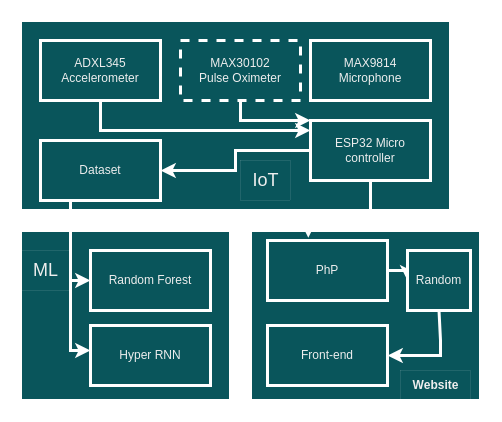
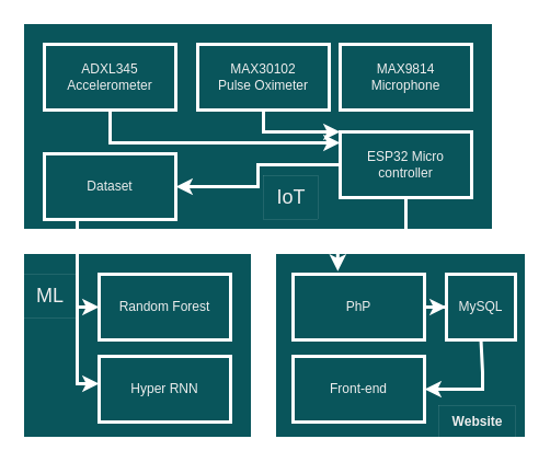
  <mxCell id="0" />
  <mxCell id="1" parent="0" />
  <mxCell id="2" value="" style="rounded=0;whiteSpace=wrap;html=1;labelBackgroundColor=none;fillColor=#09555B;strokeColor=#FFFFFF;fontColor=#EEEEEE;strokeWidth=3;" vertex="1" parent="1"><mxGeometry x="20" y="20" width="430" height="190" as="geometry" /></mxCell>
  <mxCell id="3" value="ADXL345&lt;div&gt;Accelerometer&lt;/div&gt;" style="rounded=0;whiteSpace=wrap;html=1;labelBackgroundColor=none;fillColor=#09555B;strokeColor=#FFFFFF;fontColor=#EEEEEE;strokeWidth=3;" vertex="1" parent="1"><mxGeometry x="40" y="40" width="120" height="60" as="geometry" /></mxCell>
- <mxCell id="4" value="MAX30102&lt;br&gt;Pulse Oximeter" style="rounded=0;whiteSpace=wrap;html=1;labelBackgroundColor=none;fillColor=#09555B;strokeColor=#FFFFFF;fontColor=#EEEEEE;strokeWidth=3;dashed=1;" vertex="1" parent="1"><mxGeometry x="180" y="40" width="120" height="60" as="geometry" /></mxCell>
+ <mxCell id="4" value="MAX30102&lt;br&gt;Pulse Oximeter" style="rounded=0;whiteSpace=wrap;html=1;labelBackgroundColor=none;fillColor=#09555B;strokeColor=#FFFFFF;fontColor=#EEEEEE;strokeWidth=3;" vertex="1" parent="1"><mxGeometry x="180" y="40" width="120" height="60" as="geometry" /></mxCell>
  <mxCell id="5" value="MAX9814&lt;br&gt;Microphone" style="rounded=0;whiteSpace=wrap;html=1;labelBackgroundColor=none;fillColor=#09555B;strokeColor=#FFFFFF;fontColor=#EEEEEE;strokeWidth=3;" vertex="1" parent="1"><mxGeometry x="310" y="40" width="120" height="60" as="geometry" /></mxCell>
  <mxCell id="6" style="edgeStyle=orthogonalEdgeStyle;rounded=0;orthogonalLoop=1;jettySize=auto;html=1;labelBackgroundColor=none;strokeColor=#FFFFFF;fontColor=default;strokeWidth=3;" edge="1" parent="1" source="7" target="13"><mxGeometry relative="1" as="geometry" /></mxCell>
  <mxCell id="7" value="ESP32 Micro controller" style="rounded=0;whiteSpace=wrap;html=1;labelBackgroundColor=none;fillColor=#09555B;strokeColor=#FFFFFF;fontColor=#EEEEEE;strokeWidth=3;" vertex="1" parent="1"><mxGeometry x="310" y="120" width="120" height="60" as="geometry" /></mxCell>
  <mxCell id="8" value="" style="endArrow=classic;html=1;rounded=0;exitX=0.5;exitY=1;exitDx=0;exitDy=0;entryX=0;entryY=0;entryDx=0;entryDy=0;labelBackgroundColor=none;strokeColor=#FFFFFF;fontColor=default;strokeWidth=3;" edge="1" parent="1" source="4" target="7"><mxGeometry width="50" height="50" relative="1" as="geometry"><mxPoint x="210" y="250" as="sourcePoint" /><mxPoint x="260" y="200" as="targetPoint" /><Array as="points"><mxPoint x="240" y="120" /><mxPoint x="280" y="120" /></Array></mxGeometry></mxCell>
  <mxCell id="9" value="&lt;font style=&quot;font-size: 18px;&quot;&gt;IoT&lt;/font&gt;" style="text;html=1;align=center;verticalAlign=middle;resizable=0;points=[];autosize=1;strokeColor=#FFFFFF;fillColor=none;labelBackgroundColor=none;fontColor=#EEEEEE;strokeWidth=0;" vertex="1" parent="1"><mxGeometry x="240" y="160" width="50" height="40" as="geometry" /></mxCell>
  <mxCell id="10" value="" style="rounded=0;whiteSpace=wrap;html=1;labelBackgroundColor=none;fillColor=#09555B;strokeColor=#FFFFFF;fontColor=#EEEEEE;strokeWidth=3;" vertex="1" parent="1"><mxGeometry x="20" y="230" width="210" height="170" as="geometry" /></mxCell>
  <mxCell id="11" value="Hyper RNN" style="rounded=0;whiteSpace=wrap;html=1;labelBackgroundColor=none;fillColor=#09555B;strokeColor=#FFFFFF;fontColor=#EEEEEE;strokeWidth=3;" vertex="1" parent="1"><mxGeometry x="90" y="325" width="120" height="60" as="geometry" /></mxCell>
  <mxCell id="12" value="Random Forest" style="rounded=0;whiteSpace=wrap;html=1;labelBackgroundColor=none;fillColor=#09555B;strokeColor=#FFFFFF;fontColor=#EEEEEE;strokeWidth=3;" vertex="1" parent="1"><mxGeometry x="90" y="250" width="120" height="60" as="geometry" /></mxCell>
  <mxCell id="13" value="Dataset" style="rounded=0;whiteSpace=wrap;html=1;labelBackgroundColor=none;fillColor=#09555B;strokeColor=#FFFFFF;fontColor=#EEEEEE;strokeWidth=3;" vertex="1" parent="1"><mxGeometry x="40" y="140" width="120" height="60" as="geometry" /></mxCell>
  <mxCell id="14" value="&lt;font style=&quot;font-size: 18px;&quot;&gt;ML&lt;/font&gt;" style="text;html=1;align=center;verticalAlign=middle;resizable=0;points=[];autosize=1;strokeColor=#FFFFFF;fillColor=none;labelBackgroundColor=none;fontColor=#EEEEEE;strokeWidth=0;" vertex="1" parent="1"><mxGeometry x="20" y="250" width="50" height="40" as="geometry" /></mxCell>
  <mxCell id="15" value="" style="rounded=0;whiteSpace=wrap;html=1;labelBackgroundColor=none;fillColor=#09555B;strokeColor=#FFFFFF;fontColor=#EEEEEE;strokeWidth=3;" vertex="1" parent="1"><mxGeometry x="250" y="230" width="230" height="170" as="geometry" /></mxCell>
  <mxCell id="16" style="edgeStyle=orthogonalEdgeStyle;rounded=0;orthogonalLoop=1;jettySize=auto;html=1;entryX=0;entryY=0.5;entryDx=0;entryDy=0;labelBackgroundColor=none;strokeColor=#FFFFFF;fontColor=default;strokeWidth=3;" edge="1" parent="1" source="17" target="18"><mxGeometry relative="1" as="geometry" /></mxCell>
- <mxCell id="17" value="PhP" style="rounded=0;whiteSpace=wrap;html=1;labelBackgroundColor=none;fillColor=#09555B;strokeColor=#FFFFFF;fontColor=#EEEEEE;strokeWidth=3;" vertex="1" parent="1"><mxGeometry x="267" y="240" width="120" height="60" as="geometry" /></mxCell>
- <mxCell id="18" value="Random" style="rounded=0;whiteSpace=wrap;html=1;labelBackgroundColor=none;fillColor=#09555B;strokeColor=#FFFFFF;fontColor=#EEEEEE;strokeWidth=3;" vertex="1" parent="1"><mxGeometry x="407" y="250" width="63" height="60" as="geometry" /></mxCell>
+ <mxCell id="17" value="PhP" style="rounded=0;whiteSpace=wrap;html=1;labelBackgroundColor=none;fillColor=#09555B;strokeColor=#FFFFFF;fontColor=#EEEEEE;strokeWidth=3;" vertex="1" parent="1"><mxGeometry x="267" y="250" width="120" height="60" as="geometry" /></mxCell>
+ <mxCell id="18" value="MySQL" style="rounded=0;whiteSpace=wrap;html=1;labelBackgroundColor=none;fillColor=#09555B;strokeColor=#FFFFFF;fontColor=#EEEEEE;strokeWidth=3;" vertex="1" parent="1"><mxGeometry x="407" y="250" width="63" height="60" as="geometry" /></mxCell>
  <mxCell id="19" value="Front-end" style="rounded=0;whiteSpace=wrap;html=1;labelBackgroundColor=none;fillColor=#09555B;strokeColor=#FFFFFF;fontColor=#EEEEEE;strokeWidth=3;" vertex="1" parent="1"><mxGeometry x="267" y="325" width="120" height="60" as="geometry" /></mxCell>
  <mxCell id="20" style="edgeStyle=orthogonalEdgeStyle;rounded=0;orthogonalLoop=1;jettySize=auto;html=1;entryX=0.34;entryY=-0.047;entryDx=0;entryDy=0;entryPerimeter=0;labelBackgroundColor=none;strokeColor=#FFFFFF;fontColor=default;strokeWidth=3;" edge="1" parent="1" source="7" target="17"><mxGeometry relative="1" as="geometry" /></mxCell>
  <mxCell id="21" value="" style="endArrow=classic;html=1;rounded=0;entryX=1;entryY=0.5;entryDx=0;entryDy=0;exitX=0.5;exitY=1;exitDx=0;exitDy=0;labelBackgroundColor=none;strokeColor=#FFFFFF;fontColor=default;strokeWidth=3;" edge="1" parent="1" source="18"><mxGeometry width="50" height="50" relative="1" as="geometry"><mxPoint x="462" y="310" as="sourcePoint" /><mxPoint x="387" y="355" as="targetPoint" /><Array as="points"><mxPoint x="440" y="340" /><mxPoint x="440" y="355" /></Array></mxGeometry></mxCell>
  <mxCell id="22" value="Website" style="text;html=1;align=center;verticalAlign=middle;resizable=0;points=[];autosize=1;strokeColor=#FFFFFF;fillColor=none;fontSize=12;fontStyle=1;labelBackgroundColor=none;fontColor=#EEEEEE;strokeWidth=0;" vertex="1" parent="1"><mxGeometry x="400" y="370" width="70" height="30" as="geometry" /></mxCell>
  <mxCell id="23" value="" style="endArrow=classic;html=1;rounded=0;exitX=0.5;exitY=1;exitDx=0;exitDy=0;labelBackgroundColor=none;strokeColor=#FFFFFF;fontColor=default;strokeWidth=3;" edge="1" parent="1" source="3"><mxGeometry width="50" height="50" relative="1" as="geometry"><mxPoint x="240" y="250" as="sourcePoint" /><mxPoint x="310" y="130" as="targetPoint" /><Array as="points"><mxPoint x="100" y="130" /></Array></mxGeometry></mxCell>
  <mxCell id="24" value="" style="endArrow=classic;html=1;rounded=0;exitX=0.25;exitY=1;exitDx=0;exitDy=0;entryX=0;entryY=0.5;entryDx=0;entryDy=0;labelBackgroundColor=none;strokeColor=#FFFFFF;fontColor=default;strokeWidth=3;" edge="1" parent="1" source="13" target="12"><mxGeometry width="50" height="50" relative="1" as="geometry"><mxPoint x="240" y="250" as="sourcePoint" /><mxPoint x="290" y="200" as="targetPoint" /><Array as="points"><mxPoint x="70" y="280" /></Array></mxGeometry></mxCell>
  <mxCell id="25" value="" style="endArrow=classic;html=1;rounded=0;exitX=0.25;exitY=1;exitDx=0;exitDy=0;entryX=0;entryY=0.5;entryDx=0;entryDy=0;labelBackgroundColor=none;strokeColor=#FFFFFF;fontColor=default;strokeWidth=3;" edge="1" parent="1"><mxGeometry width="50" height="50" relative="1" as="geometry"><mxPoint x="70" y="270" as="sourcePoint" /><mxPoint x="90" y="350" as="targetPoint" /><Array as="points"><mxPoint x="70" y="350" /></Array></mxGeometry></mxCell>
